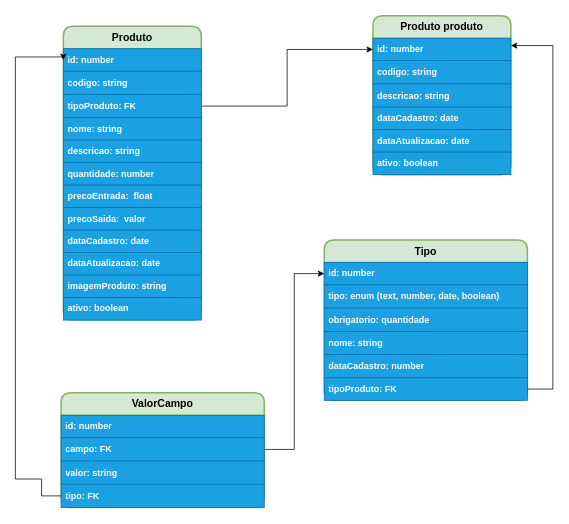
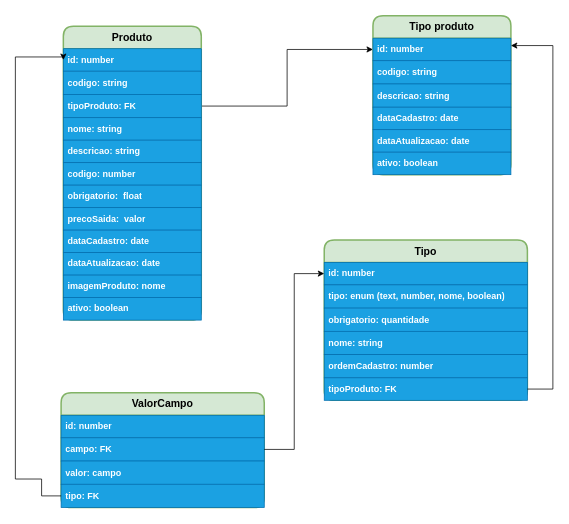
  <mxCell id="0" />
  <mxCell id="1" parent="0" />
  <mxCell id="2" style="edgeStyle=orthogonalEdgeStyle;rounded=0;orthogonalLoop=1;jettySize=auto;html=1;exitX=1;exitY=0.5;exitDx=0;exitDy=0;" parent="1" source="6" target="17" edge="1"><mxGeometry relative="1" as="geometry" /></mxCell>
  <mxCell id="3" value="Produto" style="swimlane;fontStyle=1;childLayout=stackLayout;horizontal=1;startSize=30;horizontalStack=0;resizeParent=1;resizeParentMax=0;resizeLast=0;collapsible=1;marginBottom=0;whiteSpace=wrap;html=1;fillColor=#d5e8d4;strokeColor=#82b366;labelBackgroundColor=none;rounded=1;fontSize=14;strokeWidth=2;" parent="1" vertex="1"><mxGeometry x="84" y="34" width="184" height="392" as="geometry" /></mxCell>
  <mxCell id="4" value="id: number" style="text;strokeColor=#006EAF;fillColor=#1ba1e2;align=left;verticalAlign=middle;spacingLeft=4;spacingRight=4;overflow=hidden;points=[[0,0.5],[1,0.5]];portConstraint=eastwest;rotatable=0;whiteSpace=wrap;html=1;fontColor=#FFFFFF;fontStyle=1;labelBackgroundColor=none;labelBorderColor=none;rounded=0;" parent="3" vertex="1"><mxGeometry y="30" width="184" height="30" as="geometry" /></mxCell>
  <mxCell id="5" value="codigo: string&lt;br&gt;" style="text;strokeColor=#006EAF;fillColor=#1ba1e2;align=left;verticalAlign=middle;spacingLeft=4;spacingRight=4;overflow=hidden;points=[[0,0.5],[1,0.5]];portConstraint=eastwest;rotatable=0;whiteSpace=wrap;html=1;fontColor=#FFFFFF;fontStyle=1;labelBackgroundColor=none;labelBorderColor=none;rounded=0;" parent="3" vertex="1"><mxGeometry y="60" width="184" height="31" as="geometry" /></mxCell>
  <mxCell id="6" value="tipoProduto: FK" style="text;strokeColor=#006EAF;fillColor=#1ba1e2;align=left;verticalAlign=middle;spacingLeft=4;spacingRight=4;overflow=hidden;points=[[0,0.5],[1,0.5]];portConstraint=eastwest;rotatable=0;whiteSpace=wrap;html=1;fontColor=#FFFFFF;fontStyle=1;labelBackgroundColor=none;labelBorderColor=none;rounded=0;" parent="3" vertex="1"><mxGeometry y="91" width="184" height="31" as="geometry" /></mxCell>
  <mxCell id="7" value="nome: string" style="text;strokeColor=#006EAF;fillColor=#1ba1e2;align=left;verticalAlign=middle;spacingLeft=4;spacingRight=4;overflow=hidden;points=[[0,0.5],[1,0.5]];portConstraint=eastwest;rotatable=0;whiteSpace=wrap;html=1;fontColor=#FFFFFF;fontStyle=1;labelBackgroundColor=none;labelBorderColor=none;rounded=0;" parent="3" vertex="1"><mxGeometry y="122" width="184" height="30" as="geometry" /></mxCell>
  <mxCell id="8" value="descricao: string" style="text;strokeColor=#006EAF;fillColor=#1ba1e2;align=left;verticalAlign=middle;spacingLeft=4;spacingRight=4;overflow=hidden;points=[[0,0.5],[1,0.5]];portConstraint=eastwest;rotatable=0;whiteSpace=wrap;html=1;fontColor=#FFFFFF;fontStyle=1;labelBackgroundColor=none;labelBorderColor=none;rounded=0;" parent="3" vertex="1"><mxGeometry y="152" width="184" height="30" as="geometry" /></mxCell>
- <mxCell id="9" value="quantidade: number" style="text;strokeColor=#006EAF;fillColor=#1ba1e2;align=left;verticalAlign=middle;spacingLeft=4;spacingRight=4;overflow=hidden;points=[[0,0.5],[1,0.5]];portConstraint=eastwest;rotatable=0;whiteSpace=wrap;html=1;fontColor=#FFFFFF;fontStyle=1;labelBackgroundColor=none;labelBorderColor=none;rounded=0;" parent="3" vertex="1"><mxGeometry y="182" width="184" height="30" as="geometry" /></mxCell>
- <mxCell id="10" value="precoEntrada:&amp;nbsp; float" style="text;strokeColor=#006EAF;fillColor=#1ba1e2;align=left;verticalAlign=middle;spacingLeft=4;spacingRight=4;overflow=hidden;points=[[0,0.5],[1,0.5]];portConstraint=eastwest;rotatable=0;whiteSpace=wrap;html=1;fontColor=#FFFFFF;fontStyle=1;labelBackgroundColor=none;labelBorderColor=none;rounded=0;" parent="3" vertex="1"><mxGeometry y="212" width="184" height="30" as="geometry" /></mxCell>
+ <mxCell id="9" value="codigo: number" style="text;strokeColor=#006EAF;fillColor=#1ba1e2;align=left;verticalAlign=middle;spacingLeft=4;spacingRight=4;overflow=hidden;points=[[0,0.5],[1,0.5]];portConstraint=eastwest;rotatable=0;whiteSpace=wrap;html=1;fontColor=#FFFFFF;fontStyle=1;labelBackgroundColor=none;labelBorderColor=none;rounded=0;" parent="3" vertex="1"><mxGeometry y="182" width="184" height="30" as="geometry" /></mxCell>
+ <mxCell id="10" value="obrigatorio:&amp;nbsp; float" style="text;strokeColor=#006EAF;fillColor=#1ba1e2;align=left;verticalAlign=middle;spacingLeft=4;spacingRight=4;overflow=hidden;points=[[0,0.5],[1,0.5]];portConstraint=eastwest;rotatable=0;whiteSpace=wrap;html=1;fontColor=#FFFFFF;fontStyle=1;labelBackgroundColor=none;labelBorderColor=none;rounded=0;" parent="3" vertex="1"><mxGeometry y="212" width="184" height="30" as="geometry" /></mxCell>
  <mxCell id="11" value="precoSaida:&amp;nbsp; valor" style="text;strokeColor=#006EAF;fillColor=#1ba1e2;align=left;verticalAlign=middle;spacingLeft=4;spacingRight=4;overflow=hidden;points=[[0,0.5],[1,0.5]];portConstraint=eastwest;rotatable=0;whiteSpace=wrap;html=1;fontColor=#FFFFFF;fontStyle=1;labelBackgroundColor=none;labelBorderColor=none;rounded=0;" parent="3" vertex="1"><mxGeometry y="242" width="184" height="30" as="geometry" /></mxCell>
  <mxCell id="12" value="dataCadastro: date" style="text;strokeColor=#006EAF;fillColor=#1ba1e2;align=left;verticalAlign=middle;spacingLeft=4;spacingRight=4;overflow=hidden;points=[[0,0.5],[1,0.5]];portConstraint=eastwest;rotatable=0;whiteSpace=wrap;html=1;fontColor=#FFFFFF;fontStyle=1;labelBackgroundColor=none;labelBorderColor=none;rounded=0;" parent="3" vertex="1"><mxGeometry y="272" width="184" height="30" as="geometry" /></mxCell>
  <mxCell id="13" value="dataAtualizacao: date&lt;span style=&quot;white-space: pre;&quot;&gt;&#09;&lt;/span&gt;" style="text;strokeColor=#006EAF;fillColor=#1ba1e2;align=left;verticalAlign=middle;spacingLeft=4;spacingRight=4;overflow=hidden;points=[[0,0.5],[1,0.5]];portConstraint=eastwest;rotatable=0;whiteSpace=wrap;html=1;fontColor=#FFFFFF;fontStyle=1;labelBackgroundColor=none;labelBorderColor=none;rounded=0;" parent="3" vertex="1"><mxGeometry y="302" width="184" height="30" as="geometry" /></mxCell>
- <mxCell id="14" value="imagemProduto: string" style="text;strokeColor=#006EAF;fillColor=#1ba1e2;align=left;verticalAlign=middle;spacingLeft=4;spacingRight=4;overflow=hidden;points=[[0,0.5],[1,0.5]];portConstraint=eastwest;rotatable=0;whiteSpace=wrap;html=1;fontColor=#FFFFFF;fontStyle=1;labelBackgroundColor=none;labelBorderColor=none;rounded=0;" parent="3" vertex="1"><mxGeometry y="332" width="184" height="30" as="geometry" /></mxCell>
+ <mxCell id="14" value="imagemProduto: nome" style="text;strokeColor=#006EAF;fillColor=#1ba1e2;align=left;verticalAlign=middle;spacingLeft=4;spacingRight=4;overflow=hidden;points=[[0,0.5],[1,0.5]];portConstraint=eastwest;rotatable=0;whiteSpace=wrap;html=1;fontColor=#FFFFFF;fontStyle=1;labelBackgroundColor=none;labelBorderColor=none;rounded=0;" parent="3" vertex="1"><mxGeometry y="332" width="184" height="30" as="geometry" /></mxCell>
  <mxCell id="15" value="ativo: boolean" style="text;strokeColor=#006EAF;fillColor=#1ba1e2;align=left;verticalAlign=middle;spacingLeft=4;spacingRight=4;overflow=hidden;points=[[0,0.5],[1,0.5]];portConstraint=eastwest;rotatable=0;whiteSpace=wrap;html=1;fontColor=#FFFFFF;fontStyle=1;labelBackgroundColor=none;labelBorderColor=none;rounded=0;" parent="3" vertex="1"><mxGeometry y="362" width="184" height="30" as="geometry" /></mxCell>
- <mxCell id="16" value="Produto produto" style="swimlane;fontStyle=1;childLayout=stackLayout;horizontal=1;startSize=30;horizontalStack=0;resizeParent=1;resizeParentMax=0;resizeLast=0;collapsible=1;marginBottom=0;whiteSpace=wrap;html=1;fillColor=#d5e8d4;strokeColor=#82b366;labelBackgroundColor=none;rounded=1;fontSize=14;strokeWidth=2;" parent="1" vertex="1"><mxGeometry x="497" y="20" width="184" height="212" as="geometry" /></mxCell>
+ <mxCell id="16" value="Tipo produto" style="swimlane;fontStyle=1;childLayout=stackLayout;horizontal=1;startSize=30;horizontalStack=0;resizeParent=1;resizeParentMax=0;resizeLast=0;collapsible=1;marginBottom=0;whiteSpace=wrap;html=1;fillColor=#d5e8d4;strokeColor=#82b366;labelBackgroundColor=none;rounded=1;fontSize=14;strokeWidth=2;" parent="1" vertex="1"><mxGeometry x="497" y="20" width="184" height="212" as="geometry" /></mxCell>
  <mxCell id="17" value="id: number" style="text;strokeColor=#006EAF;fillColor=#1ba1e2;align=left;verticalAlign=middle;spacingLeft=4;spacingRight=4;overflow=hidden;points=[[0,0.5],[1,0.5]];portConstraint=eastwest;rotatable=0;whiteSpace=wrap;html=1;fontColor=#FFFFFF;fontStyle=1;labelBackgroundColor=none;labelBorderColor=none;rounded=0;" parent="16" vertex="1"><mxGeometry y="30" width="184" height="30" as="geometry" /></mxCell>
  <mxCell id="18" value="codigo: string&lt;br&gt;" style="text;strokeColor=#006EAF;fillColor=#1ba1e2;align=left;verticalAlign=middle;spacingLeft=4;spacingRight=4;overflow=hidden;points=[[0,0.5],[1,0.5]];portConstraint=eastwest;rotatable=0;whiteSpace=wrap;html=1;fontColor=#FFFFFF;fontStyle=1;labelBackgroundColor=none;labelBorderColor=none;rounded=0;" parent="16" vertex="1"><mxGeometry y="60" width="184" height="31" as="geometry" /></mxCell>
  <mxCell id="19" value="descricao: string" style="text;strokeColor=#006EAF;fillColor=#1ba1e2;align=left;verticalAlign=middle;spacingLeft=4;spacingRight=4;overflow=hidden;points=[[0,0.5],[1,0.5]];portConstraint=eastwest;rotatable=0;whiteSpace=wrap;html=1;fontColor=#FFFFFF;fontStyle=1;labelBackgroundColor=none;labelBorderColor=none;rounded=0;" parent="16" vertex="1"><mxGeometry y="91" width="184" height="31" as="geometry" /></mxCell>
  <mxCell id="20" value="dataCadastro: date" style="text;strokeColor=#006EAF;fillColor=#1ba1e2;align=left;verticalAlign=middle;spacingLeft=4;spacingRight=4;overflow=hidden;points=[[0,0.5],[1,0.5]];portConstraint=eastwest;rotatable=0;whiteSpace=wrap;html=1;fontColor=#FFFFFF;fontStyle=1;labelBackgroundColor=none;labelBorderColor=none;rounded=0;" parent="16" vertex="1"><mxGeometry y="122" width="184" height="30" as="geometry" /></mxCell>
  <mxCell id="21" value="dataAtualizacao: date&lt;span style=&quot;white-space: pre;&quot;&gt;&#09;&lt;/span&gt;" style="text;strokeColor=#006EAF;fillColor=#1ba1e2;align=left;verticalAlign=middle;spacingLeft=4;spacingRight=4;overflow=hidden;points=[[0,0.5],[1,0.5]];portConstraint=eastwest;rotatable=0;whiteSpace=wrap;html=1;fontColor=#FFFFFF;fontStyle=1;labelBackgroundColor=none;labelBorderColor=none;rounded=0;" parent="16" vertex="1"><mxGeometry y="152" width="184" height="30" as="geometry" /></mxCell>
  <mxCell id="22" value="ativo: boolean" style="text;strokeColor=#006EAF;fillColor=#1ba1e2;align=left;verticalAlign=middle;spacingLeft=4;spacingRight=4;overflow=hidden;points=[[0,0.5],[1,0.5]];portConstraint=eastwest;rotatable=0;whiteSpace=wrap;html=1;fontColor=#FFFFFF;fontStyle=1;labelBackgroundColor=none;labelBorderColor=none;rounded=0;" parent="16" vertex="1"><mxGeometry y="182" width="184" height="30" as="geometry" /></mxCell>
  <mxCell id="23" value="Tipo" style="swimlane;fontStyle=1;childLayout=stackLayout;horizontal=1;startSize=30;horizontalStack=0;resizeParent=1;resizeParentMax=0;resizeLast=0;collapsible=1;marginBottom=0;whiteSpace=wrap;html=1;fillColor=#d5e8d4;strokeColor=#82b366;labelBackgroundColor=none;rounded=1;fontSize=14;strokeWidth=2;" parent="1" vertex="1"><mxGeometry x="432" y="319" width="271" height="214" as="geometry" /></mxCell>
  <mxCell id="24" value="id: number" style="text;strokeColor=#006EAF;fillColor=#1ba1e2;align=left;verticalAlign=middle;spacingLeft=4;spacingRight=4;overflow=hidden;points=[[0,0.5],[1,0.5]];portConstraint=eastwest;rotatable=0;whiteSpace=wrap;html=1;fontColor=#FFFFFF;fontStyle=1;labelBackgroundColor=none;labelBorderColor=none;rounded=0;" parent="23" vertex="1"><mxGeometry y="30" width="271" height="30" as="geometry" /></mxCell>
- <mxCell id="25" value="tipo: enum (text, number, date, boolean)" style="text;strokeColor=#006EAF;fillColor=#1ba1e2;align=left;verticalAlign=middle;spacingLeft=4;spacingRight=4;overflow=hidden;points=[[0,0.5],[1,0.5]];portConstraint=eastwest;rotatable=0;whiteSpace=wrap;html=1;fontColor=#FFFFFF;fontStyle=1;labelBackgroundColor=none;labelBorderColor=none;rounded=0;" parent="23" vertex="1"><mxGeometry y="60" width="271" height="31" as="geometry" /></mxCell>
+ <mxCell id="25" value="tipo: enum (text, number, nome, boolean)" style="text;strokeColor=#006EAF;fillColor=#1ba1e2;align=left;verticalAlign=middle;spacingLeft=4;spacingRight=4;overflow=hidden;points=[[0,0.5],[1,0.5]];portConstraint=eastwest;rotatable=0;whiteSpace=wrap;html=1;fontColor=#FFFFFF;fontStyle=1;labelBackgroundColor=none;labelBorderColor=none;rounded=0;" parent="23" vertex="1"><mxGeometry y="60" width="271" height="31" as="geometry" /></mxCell>
  <mxCell id="26" value="obrigatorio: quantidade" style="text;strokeColor=#006EAF;fillColor=#1ba1e2;align=left;verticalAlign=middle;spacingLeft=4;spacingRight=4;overflow=hidden;points=[[0,0.5],[1,0.5]];portConstraint=eastwest;rotatable=0;whiteSpace=wrap;html=1;fontColor=#FFFFFF;fontStyle=1;labelBackgroundColor=none;labelBorderColor=none;rounded=0;" parent="23" vertex="1"><mxGeometry y="91" width="271" height="31" as="geometry" /></mxCell>
  <mxCell id="27" value="nome: string" style="text;strokeColor=#006EAF;fillColor=#1ba1e2;align=left;verticalAlign=middle;spacingLeft=4;spacingRight=4;overflow=hidden;points=[[0,0.5],[1,0.5]];portConstraint=eastwest;rotatable=0;whiteSpace=wrap;html=1;fontColor=#FFFFFF;fontStyle=1;labelBackgroundColor=none;labelBorderColor=none;rounded=0;" parent="23" vertex="1"><mxGeometry y="122" width="271" height="31" as="geometry" /></mxCell>
- <mxCell id="28" value="dataCadastro: number" style="text;strokeColor=#006EAF;fillColor=#1ba1e2;align=left;verticalAlign=middle;spacingLeft=4;spacingRight=4;overflow=hidden;points=[[0,0.5],[1,0.5]];portConstraint=eastwest;rotatable=0;whiteSpace=wrap;html=1;fontColor=#FFFFFF;fontStyle=1;labelBackgroundColor=none;labelBorderColor=none;rounded=0;" parent="23" vertex="1"><mxGeometry y="153" width="271" height="31" as="geometry" /></mxCell>
+ <mxCell id="28" value="ordemCadastro: number" style="text;strokeColor=#006EAF;fillColor=#1ba1e2;align=left;verticalAlign=middle;spacingLeft=4;spacingRight=4;overflow=hidden;points=[[0,0.5],[1,0.5]];portConstraint=eastwest;rotatable=0;whiteSpace=wrap;html=1;fontColor=#FFFFFF;fontStyle=1;labelBackgroundColor=none;labelBorderColor=none;rounded=0;" parent="23" vertex="1"><mxGeometry y="153" width="271" height="31" as="geometry" /></mxCell>
  <mxCell id="29" value="tipoProduto: FK" style="text;strokeColor=#006EAF;fillColor=#1ba1e2;align=left;verticalAlign=middle;spacingLeft=4;spacingRight=4;overflow=hidden;points=[[0,0.5],[1,0.5]];portConstraint=eastwest;rotatable=0;whiteSpace=wrap;html=1;fontColor=#FFFFFF;fontStyle=1;labelBackgroundColor=none;labelBorderColor=none;rounded=0;" parent="23" vertex="1"><mxGeometry y="184" width="271" height="30" as="geometry" /></mxCell>
  <mxCell id="30" value="ValorCampo" style="swimlane;fontStyle=1;childLayout=stackLayout;horizontal=1;startSize=30;horizontalStack=0;resizeParent=1;resizeParentMax=0;resizeLast=0;collapsible=1;marginBottom=0;whiteSpace=wrap;html=1;fillColor=#d5e8d4;strokeColor=#82b366;labelBackgroundColor=none;rounded=1;fontSize=14;strokeWidth=2;" parent="1" vertex="1"><mxGeometry x="81" y="523" width="271" height="153" as="geometry" /></mxCell>
  <mxCell id="31" value="id: number" style="text;strokeColor=#006EAF;fillColor=#1ba1e2;align=left;verticalAlign=middle;spacingLeft=4;spacingRight=4;overflow=hidden;points=[[0,0.5],[1,0.5]];portConstraint=eastwest;rotatable=0;whiteSpace=wrap;html=1;fontColor=#FFFFFF;fontStyle=1;labelBackgroundColor=none;labelBorderColor=none;rounded=0;" parent="30" vertex="1"><mxGeometry y="30" width="271" height="30" as="geometry" /></mxCell>
  <mxCell id="32" value="campo: FK" style="text;strokeColor=#006EAF;fillColor=#1ba1e2;align=left;verticalAlign=middle;spacingLeft=4;spacingRight=4;overflow=hidden;points=[[0,0.5],[1,0.5]];portConstraint=eastwest;rotatable=0;whiteSpace=wrap;html=1;fontColor=#FFFFFF;fontStyle=1;labelBackgroundColor=none;labelBorderColor=none;rounded=0;" parent="30" vertex="1"><mxGeometry y="60" width="271" height="31" as="geometry" /></mxCell>
- <mxCell id="33" value="valor: string" style="text;strokeColor=#006EAF;fillColor=#1ba1e2;align=left;verticalAlign=middle;spacingLeft=4;spacingRight=4;overflow=hidden;points=[[0,0.5],[1,0.5]];portConstraint=eastwest;rotatable=0;whiteSpace=wrap;html=1;fontColor=#FFFFFF;fontStyle=1;labelBackgroundColor=none;labelBorderColor=none;rounded=0;" parent="30" vertex="1"><mxGeometry y="91" width="271" height="31" as="geometry" /></mxCell>
+ <mxCell id="33" value="valor: campo" style="text;strokeColor=#006EAF;fillColor=#1ba1e2;align=left;verticalAlign=middle;spacingLeft=4;spacingRight=4;overflow=hidden;points=[[0,0.5],[1,0.5]];portConstraint=eastwest;rotatable=0;whiteSpace=wrap;html=1;fontColor=#FFFFFF;fontStyle=1;labelBackgroundColor=none;labelBorderColor=none;rounded=0;" parent="30" vertex="1"><mxGeometry y="91" width="271" height="31" as="geometry" /></mxCell>
  <mxCell id="34" value="tipo: FK" style="text;strokeColor=#006EAF;fillColor=#1ba1e2;align=left;verticalAlign=middle;spacingLeft=4;spacingRight=4;overflow=hidden;points=[[0,0.5],[1,0.5]];portConstraint=eastwest;rotatable=0;whiteSpace=wrap;html=1;fontColor=#FFFFFF;fontStyle=1;labelBackgroundColor=none;labelBorderColor=none;rounded=0;" parent="30" vertex="1"><mxGeometry y="122" width="271" height="31" as="geometry" /></mxCell>
  <mxCell id="35" style="edgeStyle=orthogonalEdgeStyle;rounded=0;orthogonalLoop=1;jettySize=auto;html=1;entryX=0;entryY=0.5;entryDx=0;entryDy=0;" parent="1" source="32" target="24" edge="1"><mxGeometry relative="1" as="geometry" /></mxCell>
  <mxCell id="36" style="edgeStyle=orthogonalEdgeStyle;rounded=0;orthogonalLoop=1;jettySize=auto;html=1;entryX=0;entryY=0.5;entryDx=0;entryDy=0;" parent="1" source="34" target="4" edge="1"><mxGeometry relative="1" as="geometry"><Array as="points"><mxPoint x="55" y="661" /><mxPoint x="55" y="638" /><mxPoint x="20" y="638" /><mxPoint x="20" y="75" /><mxPoint x="84" y="75" /></Array></mxGeometry></mxCell>
  <mxCell id="37" style="edgeStyle=orthogonalEdgeStyle;rounded=0;orthogonalLoop=1;jettySize=auto;html=1;entryX=1;entryY=0.327;entryDx=0;entryDy=0;entryPerimeter=0;exitX=1;exitY=0.5;exitDx=0;exitDy=0;" parent="1" source="29" target="17" edge="1"><mxGeometry relative="1" as="geometry"><Array as="points"><mxPoint x="737" y="518" /><mxPoint x="737" y="60" /></Array></mxGeometry></mxCell>
